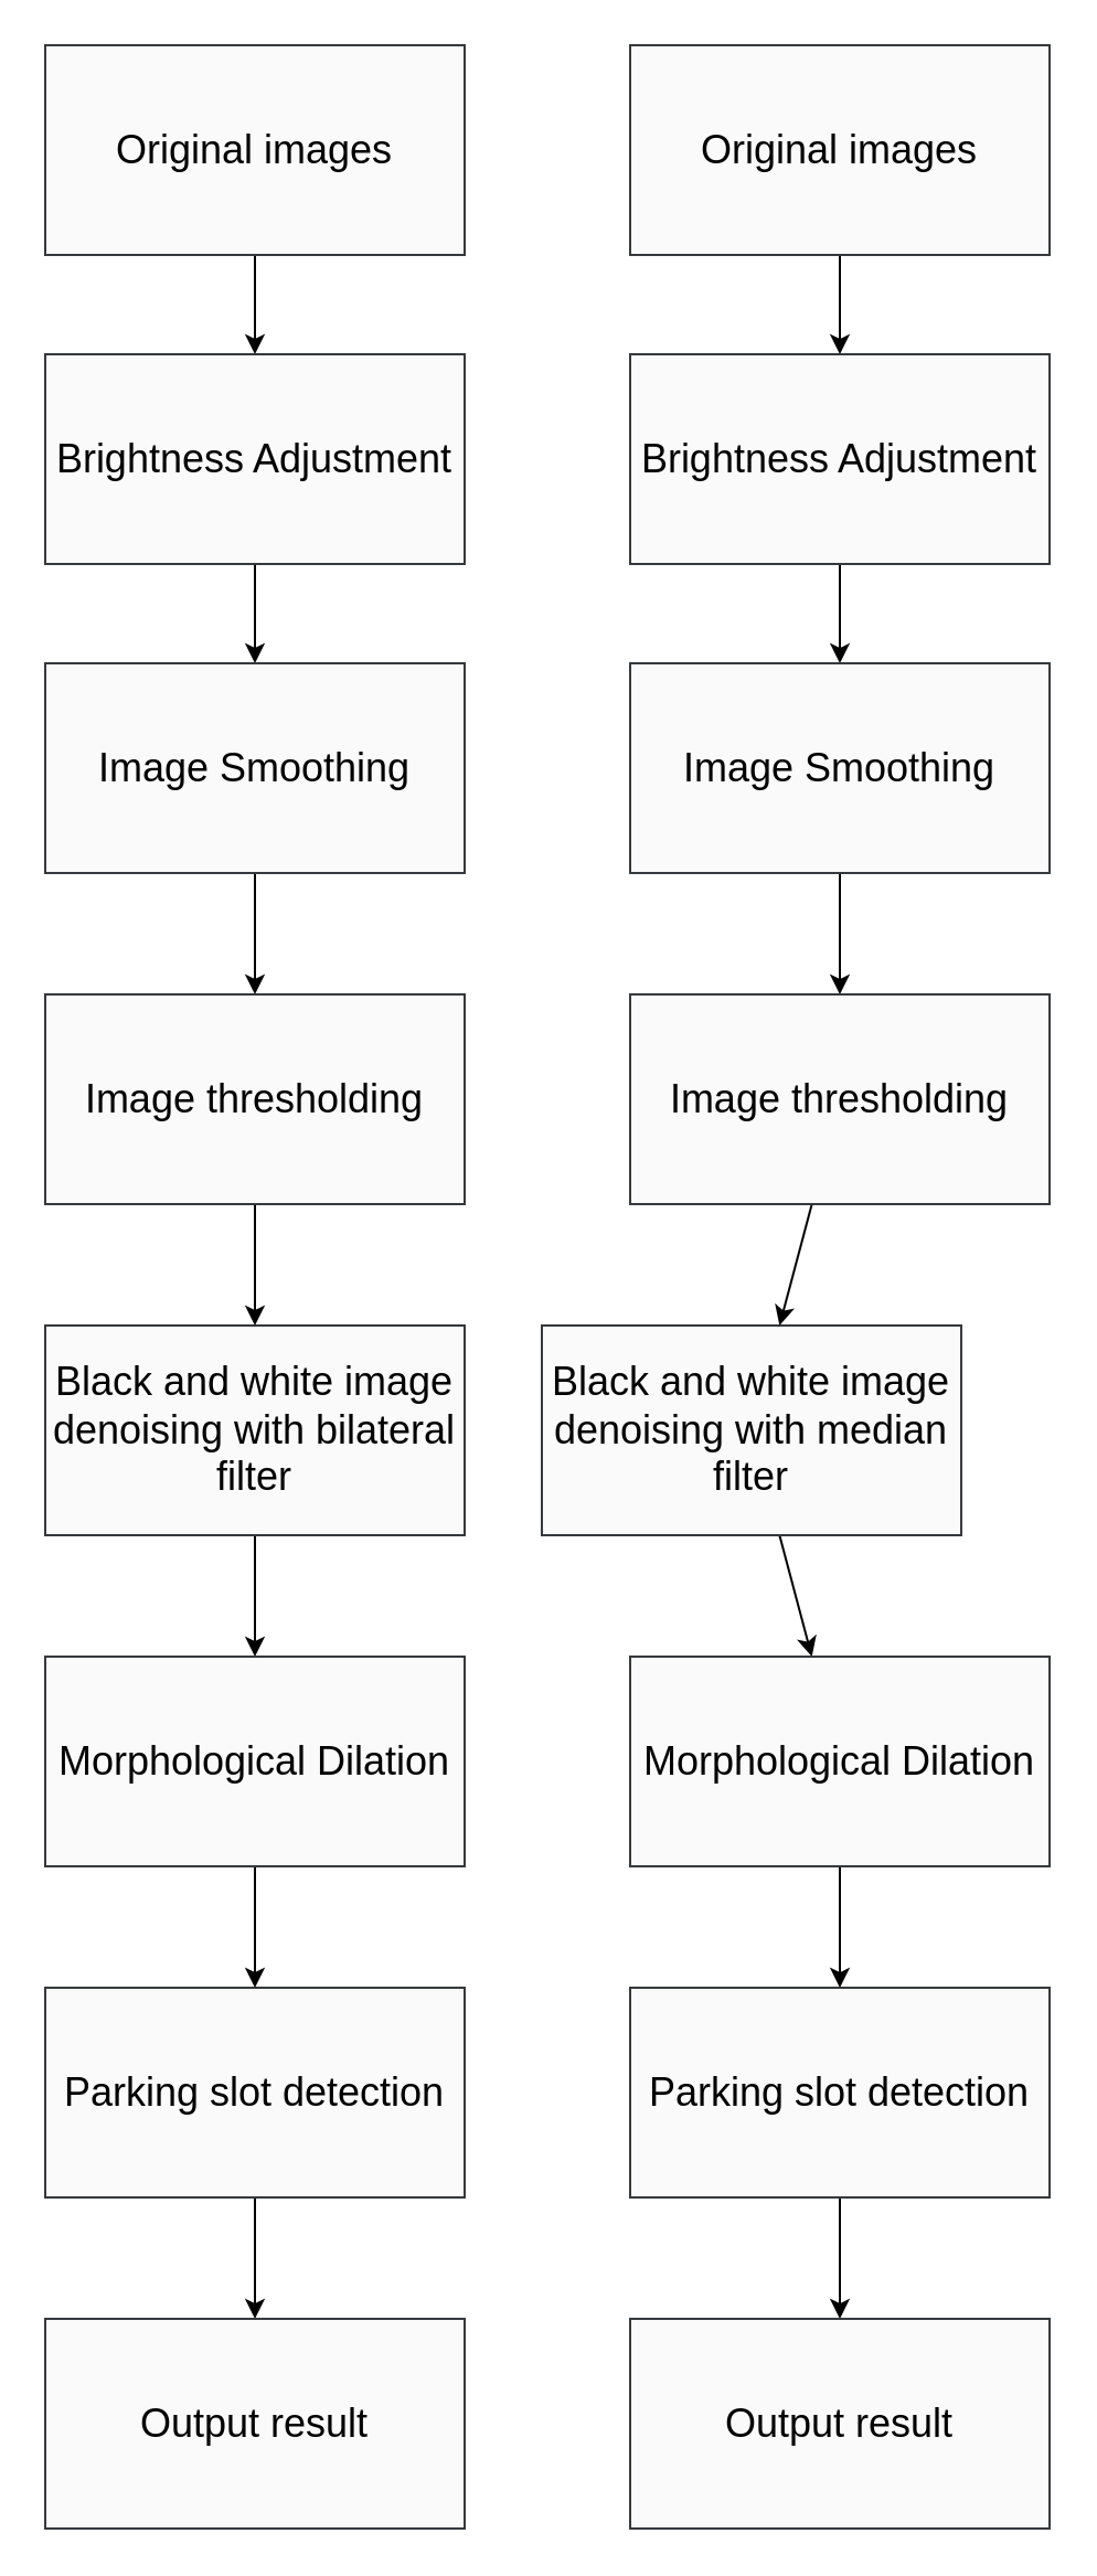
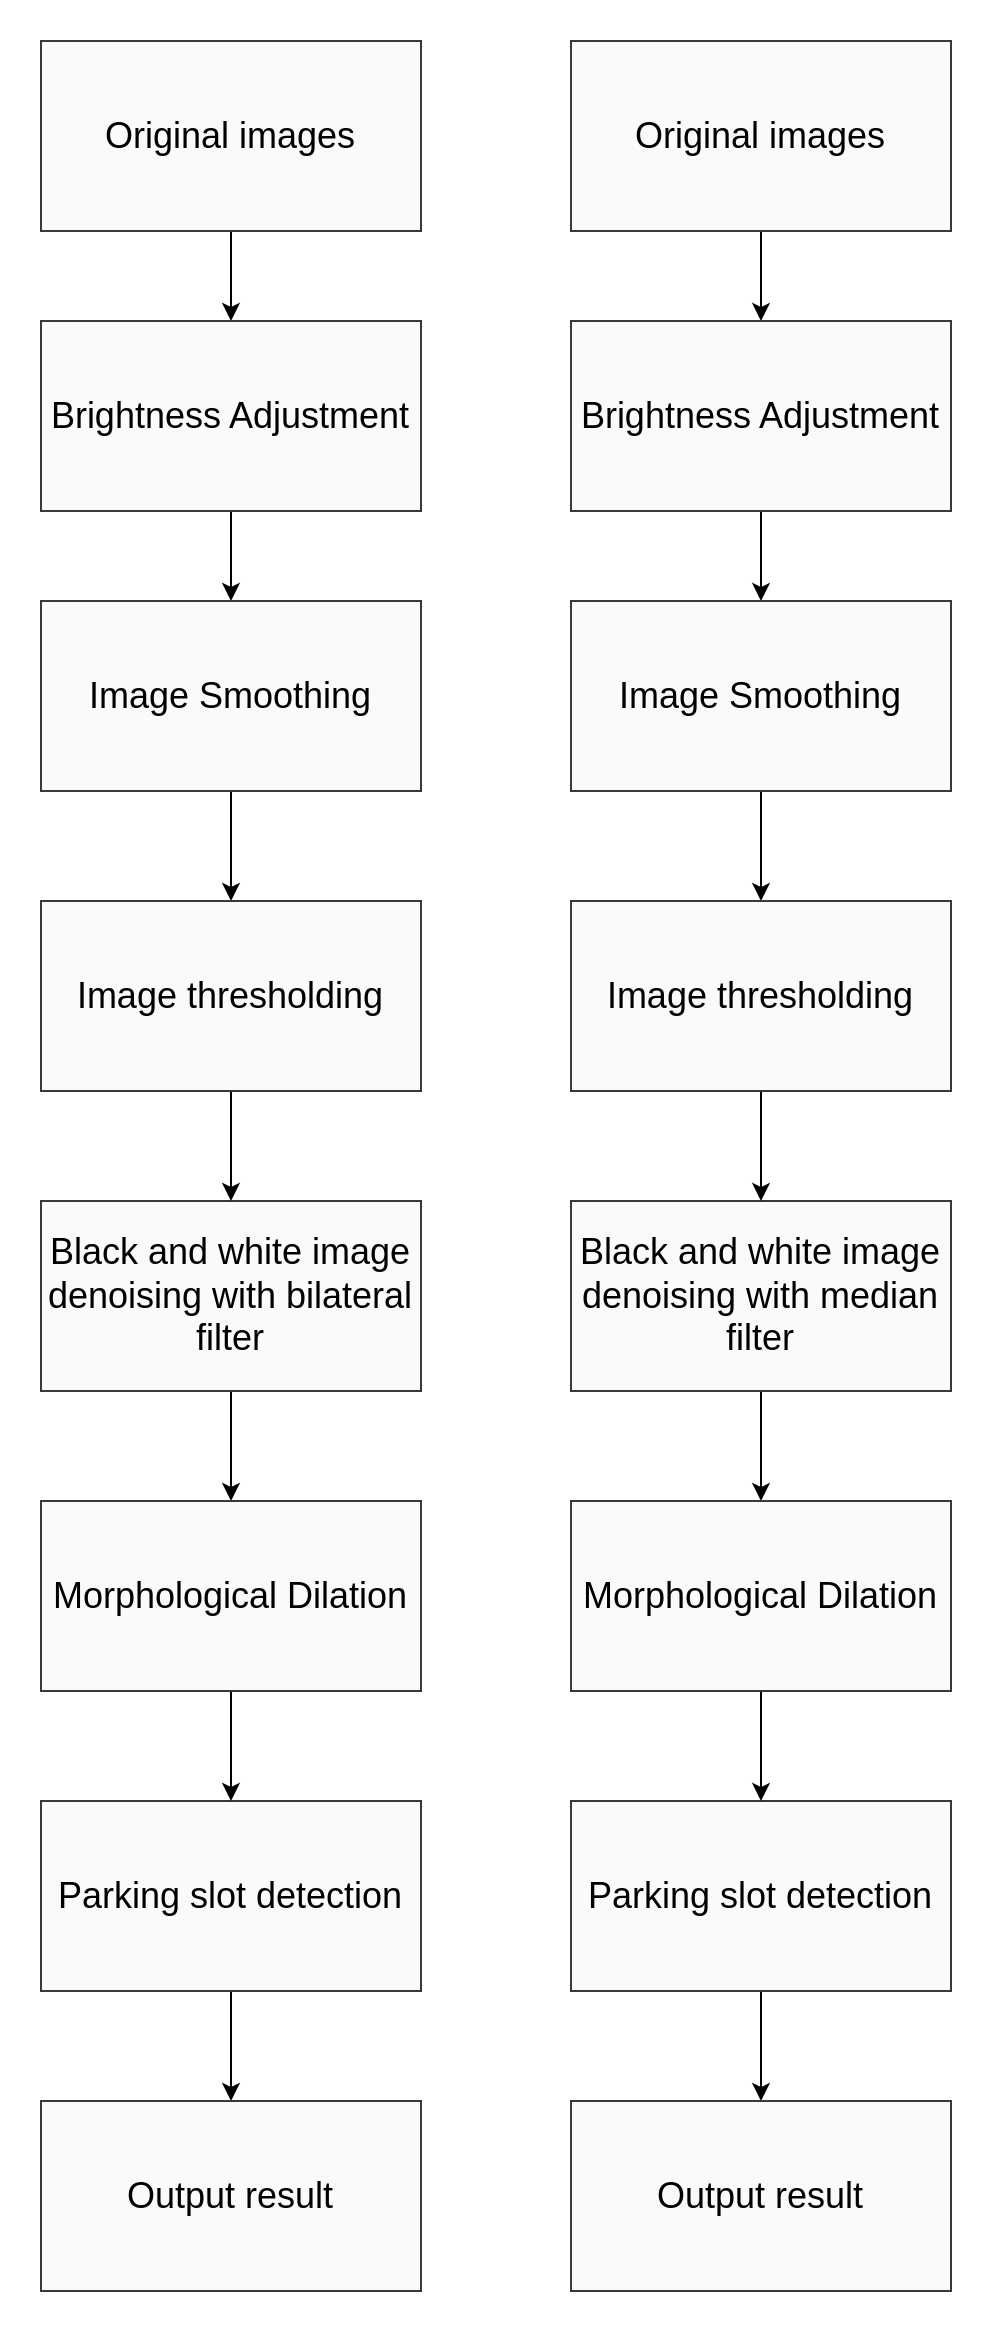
  <mxCell id="0" />
  <mxCell id="1" parent="0" />
  <mxCell id="2" value="" style="edgeStyle=none;html=1;strokeColor=#000000;align=center;entryX=0.5;entryY=0;entryDx=0;entryDy=0;" parent="1" source="3" target="5" edge="1"><mxGeometry relative="1" as="geometry"><mxPoint x="115" y="185" as="targetPoint" /></mxGeometry></mxCell>
  <mxCell id="3" value="&lt;font style=&quot;font-size: 18px;&quot;&gt;Original images&lt;/font&gt;" style="rounded=1;arcSize=0;labelBackgroundColor=none;labelBorderColor=none;whiteSpace=wrap;html=1;fillColor=#fafafa;strokeColor=#36393d;fontColor=#000000;align=center;" parent="1" vertex="1"><mxGeometry x="20" y="20" width="190" height="95" as="geometry" /></mxCell>
  <mxCell id="4" value="" style="edgeStyle=none;html=1;fontSize=18;strokeColor=#000000;" parent="1" source="5" target="7" edge="1"><mxGeometry relative="1" as="geometry" /></mxCell>
  <mxCell id="5" value="&lt;font style=&quot;font-size: 18px;&quot;&gt;Brightness Adjustment&lt;/font&gt;" style="rounded=1;arcSize=0;labelBackgroundColor=none;labelBorderColor=none;whiteSpace=wrap;html=1;fillColor=#fafafa;strokeColor=#36393d;fontColor=#000000;align=center;" parent="1" vertex="1"><mxGeometry x="20" y="160" width="190" height="95" as="geometry" /></mxCell>
  <mxCell id="6" value="" style="edgeStyle=none;html=1;strokeColor=#000000;" parent="1" source="7" target="11" edge="1"><mxGeometry relative="1" as="geometry" /></mxCell>
  <mxCell id="7" value="&lt;font style=&quot;font-size: 18px;&quot;&gt;Image Smoothing&lt;/font&gt;" style="rounded=1;arcSize=0;labelBackgroundColor=none;labelBorderColor=none;whiteSpace=wrap;html=1;fillColor=#fafafa;strokeColor=#36393d;fontColor=#000000;align=center;" parent="1" vertex="1"><mxGeometry x="20" y="300" width="190" height="95" as="geometry" /></mxCell>
  <mxCell id="8" value="" style="edgeStyle=none;html=1;strokeColor=#000000;" parent="1" source="9" target="16" edge="1"><mxGeometry relative="1" as="geometry" /></mxCell>
  <mxCell id="9" value="&lt;span style=&quot;font-size: 18px;&quot;&gt;Black and white image denoising with bilateral filter&lt;/span&gt;" style="rounded=1;arcSize=0;labelBackgroundColor=none;labelBorderColor=none;whiteSpace=wrap;html=1;fillColor=#fafafa;strokeColor=#36393d;fontColor=#000000;align=center;" parent="1" vertex="1"><mxGeometry x="20" y="600" width="190" height="95" as="geometry" /></mxCell>
  <mxCell id="10" value="" style="edgeStyle=none;html=1;strokeColor=#000000;" parent="1" source="11" target="9" edge="1"><mxGeometry relative="1" as="geometry" /></mxCell>
  <mxCell id="11" value="&lt;span style=&quot;font-size: 18px;&quot;&gt;Image thresholding&lt;/span&gt;" style="rounded=1;arcSize=0;labelBackgroundColor=none;labelBorderColor=none;whiteSpace=wrap;html=1;fillColor=#fafafa;strokeColor=#36393d;fontColor=#000000;align=center;" parent="1" vertex="1"><mxGeometry x="20" y="450" width="190" height="95" as="geometry" /></mxCell>
  <mxCell id="12" value="" style="edgeStyle=none;html=1;strokeColor=#000000;" parent="1" source="13" target="14" edge="1"><mxGeometry relative="1" as="geometry" /></mxCell>
  <mxCell id="13" value="&lt;span style=&quot;font-size: 18px;&quot;&gt;Parking slot detection&lt;/span&gt;" style="rounded=1;arcSize=0;labelBackgroundColor=none;labelBorderColor=none;whiteSpace=wrap;html=1;fillColor=#fafafa;strokeColor=#36393d;fontColor=#000000;align=center;" parent="1" vertex="1"><mxGeometry x="20" y="900" width="190" height="95" as="geometry" /></mxCell>
  <mxCell id="14" value="&lt;span style=&quot;font-size: 18px;&quot;&gt;Output result&lt;/span&gt;" style="rounded=1;arcSize=0;labelBackgroundColor=none;labelBorderColor=none;whiteSpace=wrap;html=1;fillColor=#fafafa;strokeColor=#36393d;fontColor=#000000;align=center;" parent="1" vertex="1"><mxGeometry x="20" y="1050" width="190" height="95" as="geometry" /></mxCell>
  <mxCell id="15" value="" style="edgeStyle=none;html=1;strokeColor=#000000;" parent="1" source="16" target="13" edge="1"><mxGeometry relative="1" as="geometry" /></mxCell>
  <mxCell id="16" value="&lt;span&gt;&lt;font style=&quot;font-size: 18px;&quot;&gt;Morphological Dilation&lt;/font&gt;&lt;/span&gt;" style="rounded=1;arcSize=0;labelBackgroundColor=none;labelBorderColor=none;whiteSpace=wrap;html=1;fillColor=#fafafa;strokeColor=#36393d;fontColor=#000000;align=center;" parent="1" vertex="1"><mxGeometry x="20" y="750" width="190" height="95" as="geometry" /></mxCell>
  <mxCell id="17" value="" style="edgeStyle=none;html=1;strokeColor=#000000;align=center;entryX=0.5;entryY=0;entryDx=0;entryDy=0;" edge="1" source="18" target="20" parent="1"><mxGeometry relative="1" as="geometry"><mxPoint x="380" y="185" as="targetPoint" /></mxGeometry></mxCell>
  <mxCell id="18" value="&lt;font style=&quot;font-size: 18px;&quot;&gt;Original images&lt;/font&gt;" style="rounded=1;arcSize=0;labelBackgroundColor=none;labelBorderColor=none;whiteSpace=wrap;html=1;fillColor=#fafafa;strokeColor=#36393d;fontColor=#000000;align=center;" vertex="1" parent="1"><mxGeometry x="285" y="20" width="190" height="95" as="geometry" /></mxCell>
  <mxCell id="19" value="" style="edgeStyle=none;html=1;fontSize=18;strokeColor=#000000;" edge="1" source="20" target="22" parent="1"><mxGeometry relative="1" as="geometry" /></mxCell>
  <mxCell id="20" value="&lt;font style=&quot;font-size: 18px;&quot;&gt;Brightness Adjustment&lt;/font&gt;" style="rounded=1;arcSize=0;labelBackgroundColor=none;labelBorderColor=none;whiteSpace=wrap;html=1;fillColor=#fafafa;strokeColor=#36393d;fontColor=#000000;align=center;" vertex="1" parent="1"><mxGeometry x="285" y="160" width="190" height="95" as="geometry" /></mxCell>
  <mxCell id="21" value="" style="edgeStyle=none;html=1;strokeColor=#000000;" edge="1" source="22" target="26" parent="1"><mxGeometry relative="1" as="geometry" /></mxCell>
  <mxCell id="22" value="&lt;span style=&quot;font-size: 18px;&quot;&gt;Image Smoothing&lt;/span&gt;" style="rounded=1;arcSize=0;labelBackgroundColor=none;labelBorderColor=none;whiteSpace=wrap;html=1;fillColor=#fafafa;strokeColor=#36393d;fontColor=#000000;align=center;" vertex="1" parent="1"><mxGeometry x="285" y="300" width="190" height="95" as="geometry" /></mxCell>
  <mxCell id="23" value="" style="edgeStyle=none;html=1;strokeColor=#000000;" edge="1" source="24" target="31" parent="1"><mxGeometry relative="1" as="geometry" /></mxCell>
- <mxCell id="24" value="&lt;span style=&quot;font-size: 18px;&quot;&gt;Black and white image denoising with median filter&lt;/span&gt;" style="rounded=1;arcSize=0;labelBackgroundColor=none;labelBorderColor=none;whiteSpace=wrap;html=1;fillColor=#fafafa;strokeColor=#36393d;fontColor=#000000;align=center;" vertex="1" parent="1"><mxGeometry x="245" y="600" width="190" height="95" as="geometry" /></mxCell>
+ <mxCell id="24" value="&lt;span style=&quot;font-size: 18px;&quot;&gt;Black and white image denoising with median filter&lt;/span&gt;" style="rounded=1;arcSize=0;labelBackgroundColor=none;labelBorderColor=none;whiteSpace=wrap;html=1;fillColor=#fafafa;strokeColor=#36393d;fontColor=#000000;align=center;" vertex="1" parent="1"><mxGeometry x="285" y="600" width="190" height="95" as="geometry" /></mxCell>
  <mxCell id="25" value="" style="edgeStyle=none;html=1;strokeColor=#000000;" edge="1" source="26" target="24" parent="1"><mxGeometry relative="1" as="geometry" /></mxCell>
  <mxCell id="26" value="&lt;span style=&quot;font-size: 18px;&quot;&gt;Image thresholding&lt;/span&gt;" style="rounded=1;arcSize=0;labelBackgroundColor=none;labelBorderColor=none;whiteSpace=wrap;html=1;fillColor=#fafafa;strokeColor=#36393d;fontColor=#000000;align=center;" vertex="1" parent="1"><mxGeometry x="285" y="450" width="190" height="95" as="geometry" /></mxCell>
  <mxCell id="27" value="" style="edgeStyle=none;html=1;strokeColor=#000000;" edge="1" source="28" target="29" parent="1"><mxGeometry relative="1" as="geometry" /></mxCell>
  <mxCell id="28" value="&lt;span style=&quot;font-size: 18px;&quot;&gt;Parking slot detection&lt;/span&gt;" style="rounded=1;arcSize=0;labelBackgroundColor=none;labelBorderColor=none;whiteSpace=wrap;html=1;fillColor=#fafafa;strokeColor=#36393d;fontColor=#000000;align=center;" vertex="1" parent="1"><mxGeometry x="285" y="900" width="190" height="95" as="geometry" /></mxCell>
  <mxCell id="29" value="&lt;span style=&quot;font-size: 18px;&quot;&gt;Output result&lt;/span&gt;" style="rounded=1;arcSize=0;labelBackgroundColor=none;labelBorderColor=none;whiteSpace=wrap;html=1;fillColor=#fafafa;strokeColor=#36393d;fontColor=#000000;align=center;" vertex="1" parent="1"><mxGeometry x="285" y="1050" width="190" height="95" as="geometry" /></mxCell>
  <mxCell id="30" value="" style="edgeStyle=none;html=1;strokeColor=#000000;" edge="1" source="31" target="28" parent="1"><mxGeometry relative="1" as="geometry" /></mxCell>
  <mxCell id="31" value="&lt;span&gt;&lt;font style=&quot;font-size: 18px;&quot;&gt;Morphological Dilation&lt;/font&gt;&lt;/span&gt;" style="rounded=1;arcSize=0;labelBackgroundColor=none;labelBorderColor=none;whiteSpace=wrap;html=1;fillColor=#fafafa;strokeColor=#36393d;fontColor=#000000;align=center;" vertex="1" parent="1"><mxGeometry x="285" y="750" width="190" height="95" as="geometry" /></mxCell>
